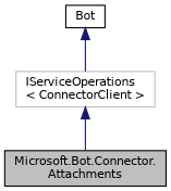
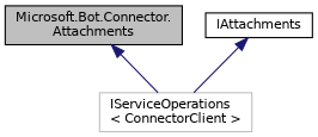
  digraph {
    node [color=black fillcolor=white fontname=Helvetica fontsize=10 shape=record style=filled]
    edge [color=midnightblue dir=back fontname=Helvetica fontsize=10 labelfontname=Helvetica labelfontsize=10 style=solid]
    n1 [fillcolor=grey75 fontcolor=black height=0.2 label="Microsoft.Bot.Connector.\lAttachments" width=0.4]
    n2 [color=grey75 height=0.2 label="IServiceOperations\l\< ConnectorClient \>" width=0.4]
-   n3 [height=0.2 label=Bot width=0.4]
-   n2 -> n1
+   n3 [height=0.2 label=IAttachments width=0.4]
+   n1 -> n2
    n3 -> n2
  }
